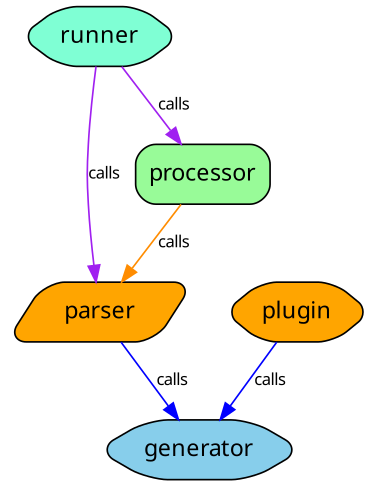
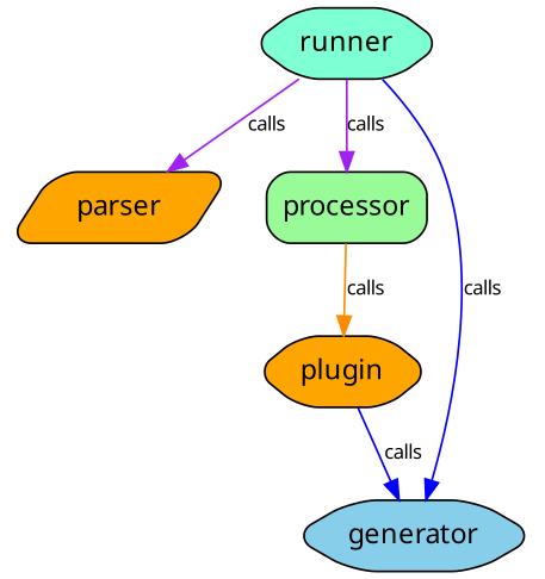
  digraph {
    node [fillcolor=orange fontname=Sans shape=hexagon style="rounded,filled"]
    edge [color=purple fontname=Sans fontsize=10]
    runner [fillcolor=aquamarine]
    parser [shape=parallelogram]
    processor [fillcolor=palegreen shape=box]
    generator [fillcolor=skyblue]
    plugin
    runner -> parser [label=calls]
    runner -> processor [label=calls]
-   parser -> generator [color=blue label=calls]
-   processor -> parser [color=darkorange label=calls]
+   runner -> generator [color=blue label=calls]
+   processor -> plugin [color=darkorange label=calls]
    plugin -> generator [color=blue label=calls]
  }
